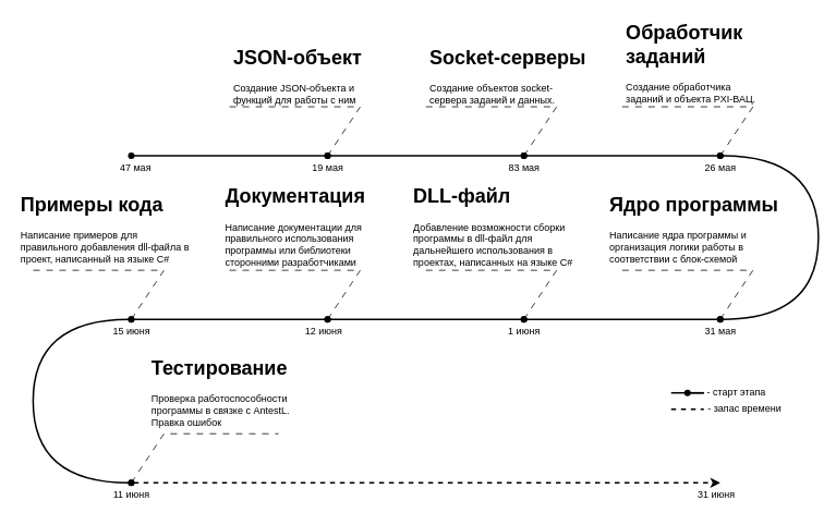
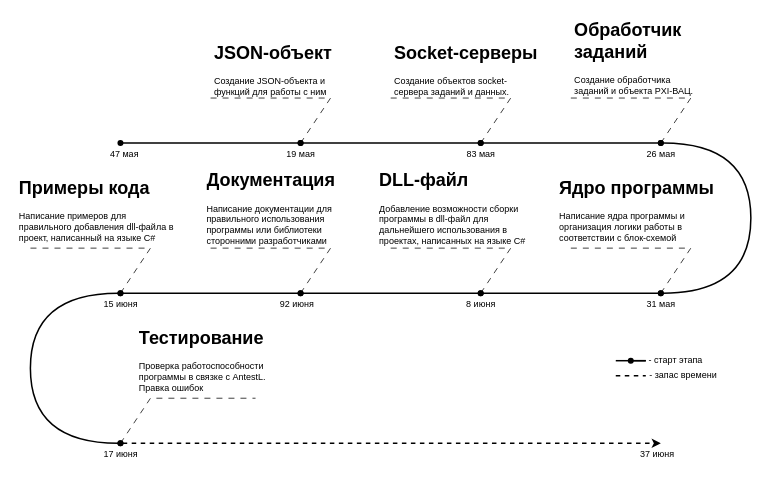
  <mxCell id="0" />
  <mxCell id="1" parent="0" />
  <mxCell id="2" value="&lt;h1&gt;JSON-объект&lt;/h1&gt;&lt;p&gt;Создание JSON-объекта и функций для работы с ним&lt;/p&gt;" style="text;html=1;strokeColor=none;fillColor=none;spacing=5;spacingTop=-20;whiteSpace=wrap;overflow=hidden;rounded=0;" vertex="1" parent="1"><mxGeometry x="280" y="50" width="170" height="80" as="geometry" /></mxCell>
  <mxCell id="3" value="&lt;h1&gt;Socket-серверы&lt;/h1&gt;&lt;p&gt;Создание объектов socket-сервера заданий и данных.&amp;nbsp;&lt;/p&gt;" style="text;html=1;strokeColor=none;fillColor=none;spacing=5;spacingTop=-20;whiteSpace=wrap;overflow=hidden;rounded=0;" vertex="1" parent="1"><mxGeometry x="520" y="50" width="200" height="80" as="geometry" /></mxCell>
  <mxCell id="4" value="&lt;h1&gt;Обработчик заданий&lt;/h1&gt;&lt;p&gt;Создание обработчика заданий и объекта PXI-ВАЦ.&amp;nbsp;&lt;/p&gt;" style="text;html=1;strokeColor=none;fillColor=none;spacing=5;spacingTop=-20;whiteSpace=wrap;overflow=hidden;rounded=0;" vertex="1" parent="1"><mxGeometry x="760" y="20" width="170" height="110" as="geometry" /></mxCell>
  <mxCell id="5" value="&lt;h1&gt;Ядро программы&lt;/h1&gt;&lt;p&gt;Написание ядра программы и организация логики работы в соответствии с блок-схемой&lt;/p&gt;" style="text;html=1;strokeColor=none;fillColor=none;spacing=5;spacingTop=-20;whiteSpace=wrap;overflow=hidden;rounded=0;" vertex="1" parent="1"><mxGeometry x="740" y="230" width="220" height="100" as="geometry" /></mxCell>
  <mxCell id="6" value="&lt;h1&gt;DLL-файл&lt;/h1&gt;&lt;p&gt;Добавление возможности сборки программы в dll-файл для дальнейшего использования в проектах, написанных на языке C#&lt;/p&gt;" style="text;html=1;strokeColor=none;fillColor=none;spacing=5;spacingTop=-20;whiteSpace=wrap;overflow=hidden;rounded=0;" vertex="1" parent="1"><mxGeometry x="500" y="220" width="210" height="110" as="geometry" /></mxCell>
  <mxCell id="7" value="&lt;h1&gt;Документация&lt;/h1&gt;&lt;p&gt;Написание документации для правильного использования программы или библиотеки сторонними разработчиками&lt;/p&gt;" style="text;html=1;strokeColor=none;fillColor=none;spacing=5;spacingTop=-20;whiteSpace=wrap;overflow=hidden;rounded=0;" vertex="1" parent="1"><mxGeometry x="270" y="220" width="190" height="110" as="geometry" /></mxCell>
  <mxCell id="8" value="&lt;h1&gt;Примеры кода&lt;/h1&gt;&lt;p&gt;Написание примеров для правильного добавления dll-файла в проект, написанный на языке C#&lt;/p&gt;" style="text;html=1;strokeColor=none;fillColor=none;spacing=5;spacingTop=-20;whiteSpace=wrap;overflow=hidden;rounded=0;" vertex="1" parent="1"><mxGeometry x="20" y="230" width="220" height="100" as="geometry" /></mxCell>
  <mxCell id="9" value="" style="endArrow=oval;html=1;rounded=0;startArrow=oval;startFill=1;endFill=1;strokeWidth=2;" edge="1" parent="1"><mxGeometry width="50" height="50" relative="1" as="geometry"><mxPoint x="160" y="190" as="sourcePoint" /><mxPoint x="400" y="190" as="targetPoint" /></mxGeometry></mxCell>
  <mxCell id="10" value="19 мая" style="text;html=1;align=center;verticalAlign=middle;resizable=0;points=[];autosize=1;strokeColor=none;fillColor=none;" vertex="1" parent="1"><mxGeometry x="370" y="190" width="60" height="30" as="geometry" /></mxCell>
  <mxCell id="11" value="" style="endArrow=none;html=1;rounded=0;dashed=1;dashPattern=8 8;" edge="1" parent="1"><mxGeometry width="50" height="50" relative="1" as="geometry"><mxPoint x="400" y="190" as="sourcePoint" /><mxPoint x="280" y="130" as="targetPoint" /><Array as="points"><mxPoint x="440" y="130" /></Array></mxGeometry></mxCell>
  <mxCell id="12" value="83 мая" style="text;html=1;align=center;verticalAlign=middle;resizable=0;points=[];autosize=1;strokeColor=none;fillColor=none;" vertex="1" parent="1"><mxGeometry x="610" y="190" width="60" height="30" as="geometry" /></mxCell>
  <mxCell id="13" value="" style="endArrow=oval;html=1;rounded=0;startArrow=oval;startFill=1;endFill=1;strokeWidth=2;" edge="1" parent="1"><mxGeometry width="50" height="50" relative="1" as="geometry"><mxPoint x="400" y="190" as="sourcePoint" /><mxPoint x="640" y="190" as="targetPoint" /></mxGeometry></mxCell>
  <mxCell id="14" value="26 мая" style="text;html=1;align=center;verticalAlign=middle;resizable=0;points=[];autosize=1;strokeColor=none;fillColor=none;" vertex="1" parent="1"><mxGeometry x="850" y="190" width="60" height="30" as="geometry" /></mxCell>
  <mxCell id="15" value="" style="endArrow=none;html=1;rounded=0;dashed=1;dashPattern=8 8;" edge="1" parent="1"><mxGeometry width="50" height="50" relative="1" as="geometry"><mxPoint x="640" y="190" as="sourcePoint" /><mxPoint x="520" y="130" as="targetPoint" /><Array as="points"><mxPoint x="680" y="130" /></Array></mxGeometry></mxCell>
  <mxCell id="16" value="" style="endArrow=oval;html=1;rounded=0;startArrow=oval;startFill=1;endFill=1;strokeWidth=2;" edge="1" parent="1"><mxGeometry width="50" height="50" relative="1" as="geometry"><mxPoint x="640" y="190" as="sourcePoint" /><mxPoint x="880" y="190" as="targetPoint" /></mxGeometry></mxCell>
  <mxCell id="17" value="" style="endArrow=none;html=1;rounded=0;dashed=1;dashPattern=8 8;" edge="1" parent="1"><mxGeometry width="50" height="50" relative="1" as="geometry"><mxPoint x="880" y="190" as="sourcePoint" /><mxPoint x="760" y="130" as="targetPoint" /><Array as="points"><mxPoint x="920" y="130" /></Array></mxGeometry></mxCell>
  <mxCell id="18" value="31 мая" style="text;html=1;align=center;verticalAlign=middle;resizable=0;points=[];autosize=1;strokeColor=none;fillColor=none;" vertex="1" parent="1"><mxGeometry x="850" y="390" width="60" height="30" as="geometry" /></mxCell>
  <mxCell id="19" value="" style="curved=1;endArrow=oval;html=1;rounded=0;endFill=1;startArrow=oval;startFill=1;strokeWidth=2;" edge="1" parent="1"><mxGeometry width="50" height="50" relative="1" as="geometry"><mxPoint x="880" y="390" as="sourcePoint" /><mxPoint x="880" y="190" as="targetPoint" /><Array as="points"><mxPoint x="1000" y="390" /><mxPoint x="1000" y="190" /></Array></mxGeometry></mxCell>
  <mxCell id="20" value="" style="endArrow=oval;html=1;rounded=0;startArrow=oval;startFill=1;endFill=1;strokeWidth=2;" edge="1" parent="1"><mxGeometry width="50" height="50" relative="1" as="geometry"><mxPoint x="640" y="390" as="sourcePoint" /><mxPoint x="880" y="390" as="targetPoint" /></mxGeometry></mxCell>
  <mxCell id="21" value="" style="endArrow=none;html=1;rounded=0;dashed=1;dashPattern=8 8;" edge="1" parent="1"><mxGeometry width="50" height="50" relative="1" as="geometry"><mxPoint x="880" y="390" as="sourcePoint" /><mxPoint x="760" y="330" as="targetPoint" /><Array as="points"><mxPoint x="920" y="330" /></Array></mxGeometry></mxCell>
  <mxCell id="22" value="" style="endArrow=oval;html=1;rounded=0;startArrow=oval;startFill=1;endFill=1;strokeWidth=2;" edge="1" parent="1"><mxGeometry width="50" height="50" relative="1" as="geometry"><mxPoint x="400" y="390" as="sourcePoint" /><mxPoint x="640" y="390" as="targetPoint" /></mxGeometry></mxCell>
  <mxCell id="23" value="" style="endArrow=none;html=1;rounded=0;dashed=1;dashPattern=8 8;" edge="1" parent="1"><mxGeometry width="50" height="50" relative="1" as="geometry"><mxPoint x="640" y="390" as="sourcePoint" /><mxPoint x="520" y="330" as="targetPoint" /><Array as="points"><mxPoint x="680" y="330" /></Array></mxGeometry></mxCell>
  <mxCell id="24" value="" style="endArrow=none;html=1;rounded=0;dashed=1;dashPattern=8 8;" edge="1" parent="1"><mxGeometry width="50" height="50" relative="1" as="geometry"><mxPoint x="400" y="390" as="sourcePoint" /><mxPoint x="280" y="330" as="targetPoint" /><Array as="points"><mxPoint x="440" y="330" /></Array></mxGeometry></mxCell>
  <mxCell id="25" value="" style="endArrow=oval;html=1;rounded=0;startArrow=oval;startFill=1;endFill=1;strokeWidth=2;" edge="1" parent="1"><mxGeometry width="50" height="50" relative="1" as="geometry"><mxPoint x="160" y="390" as="sourcePoint" /><mxPoint x="400" y="390" as="targetPoint" /></mxGeometry></mxCell>
  <mxCell id="26" value="" style="curved=1;endArrow=oval;html=1;rounded=0;endFill=1;startArrow=oval;startFill=1;strokeWidth=2;" edge="1" parent="1"><mxGeometry width="50" height="50" relative="1" as="geometry"><mxPoint x="160" y="590" as="sourcePoint" /><mxPoint x="160" y="390" as="targetPoint" /><Array as="points"><mxPoint x="40" y="590" /><mxPoint x="40" y="390" /></Array></mxGeometry></mxCell>
  <mxCell id="27" value="" style="endArrow=none;html=1;rounded=0;dashed=1;dashPattern=8 8;" edge="1" parent="1"><mxGeometry width="50" height="50" relative="1" as="geometry"><mxPoint x="160" y="390" as="sourcePoint" /><mxPoint x="40" y="330" as="targetPoint" /><Array as="points"><mxPoint y="330" x="200" /></Array></mxGeometry></mxCell>
  <mxCell id="28" value="" style="endArrow=none;html=1;rounded=0;dashed=1;dashPattern=8 8;" edge="1" parent="1"><mxGeometry width="50" height="50" relative="1" as="geometry"><mxPoint x="160" y="590" as="sourcePoint" /><mxPoint x="340" y="530" as="targetPoint" /><Array as="points"><mxPoint y="530" x="200" /></Array></mxGeometry></mxCell>
  <mxCell id="29" value="&lt;h1&gt;Тестирование&lt;/h1&gt;&lt;p&gt;Проверка работоспособности программы в связке с AntestL. Правка ошибок&lt;/p&gt;" style="text;html=1;strokeColor=none;fillColor=none;spacing=5;spacingTop=-20;whiteSpace=wrap;overflow=hidden;rounded=0;" vertex="1" parent="1"><mxGeometry x="180" y="430" width="220" height="100" as="geometry" /></mxCell>
- <mxCell id="30" value="1 июня" style="text;html=1;align=center;verticalAlign=middle;resizable=0;points=[];autosize=1;strokeColor=none;fillColor=none;" vertex="1" parent="1"><mxGeometry x="610" y="390" width="60" height="30" as="geometry" /></mxCell>
+ <mxCell id="30" value="8 июня" style="text;html=1;align=center;verticalAlign=middle;resizable=0;points=[];autosize=1;strokeColor=none;fillColor=none;" vertex="1" parent="1"><mxGeometry x="610" y="390" width="60" height="30" as="geometry" /></mxCell>
  <mxCell id="31" value="" style="endArrow=classic;html=1;rounded=0;startArrow=oval;startFill=1;endFill=1;strokeWidth=2;dashed=1;" edge="1" parent="1"><mxGeometry width="50" height="50" relative="1" as="geometry"><mxPoint x="160" y="590" as="sourcePoint" /><mxPoint x="880" y="590" as="targetPoint" /></mxGeometry></mxCell>
- <mxCell id="32" value="12 июня" style="text;html=1;align=center;verticalAlign=middle;resizable=0;points=[];autosize=1;strokeColor=none;fillColor=none;" vertex="1" parent="1"><mxGeometry x="360" y="390" width="70" height="30" as="geometry" /></mxCell>
+ <mxCell id="32" value="92 июня" style="text;html=1;align=center;verticalAlign=middle;resizable=0;points=[];autosize=1;strokeColor=none;fillColor=none;" vertex="1" parent="1"><mxGeometry x="360" y="390" width="70" height="30" as="geometry" /></mxCell>
  <mxCell id="33" value="15 июня" style="text;html=1;align=center;verticalAlign=middle;resizable=0;points=[];autosize=1;strokeColor=none;fillColor=none;" vertex="1" parent="1"><mxGeometry x="125" y="390" width="70" height="30" as="geometry" /></mxCell>
- <mxCell id="34" value="11 июня" style="text;html=1;align=center;verticalAlign=middle;resizable=0;points=[];autosize=1;strokeColor=none;fillColor=none;" vertex="1" parent="1"><mxGeometry x="125" y="590" width="70" height="30" as="geometry" /></mxCell>
- <mxCell id="35" value="31 июня" style="text;html=1;align=center;verticalAlign=middle;resizable=0;points=[];autosize=1;strokeColor=none;fillColor=none;" vertex="1" parent="1"><mxGeometry x="840" y="590" width="70" height="30" as="geometry" /></mxCell>
+ <mxCell id="34" value="17 июня" style="text;html=1;align=center;verticalAlign=middle;resizable=0;points=[];autosize=1;strokeColor=none;fillColor=none;" vertex="1" parent="1"><mxGeometry x="125" y="590" width="70" height="30" as="geometry" /></mxCell>
+ <mxCell id="35" value="37 июня" style="text;html=1;align=center;verticalAlign=middle;resizable=0;points=[];autosize=1;strokeColor=none;fillColor=none;" vertex="1" parent="1"><mxGeometry x="840" y="590" width="70" height="30" as="geometry" /></mxCell>
  <mxCell id="36" value="47 мая" style="text;html=1;align=center;verticalAlign=middle;resizable=0;points=[];autosize=1;strokeColor=none;fillColor=none;" vertex="1" parent="1"><mxGeometry x="135" y="190" width="60" height="30" as="geometry" /></mxCell>
  <mxCell id="37" value="" style="endArrow=none;html=1;rounded=0;strokeWidth=2;" edge="1" parent="1"><mxGeometry width="50" height="50" relative="1" as="geometry"><mxPoint x="820" y="480" as="sourcePoint" /><mxPoint x="860" y="480" as="targetPoint" /></mxGeometry></mxCell>
  <mxCell id="38" value="" style="endArrow=none;html=1;rounded=0;strokeWidth=2;startArrow=oval;startFill=1;" edge="1" parent="1"><mxGeometry width="50" height="50" relative="1" as="geometry"><mxPoint x="840" y="480" as="sourcePoint" /><mxPoint x="860" y="480" as="targetPoint" /></mxGeometry></mxCell>
  <mxCell id="39" value="- старт этапа" style="text;html=1;strokeColor=none;fillColor=none;align=center;verticalAlign=middle;whiteSpace=wrap;rounded=0;" vertex="1" parent="1"><mxGeometry x="860" y="470" width="80" height="20" as="geometry" /></mxCell>
  <mxCell id="40" value="" style="endArrow=none;dashed=1;html=1;rounded=0;strokeWidth=2;" edge="1" parent="1"><mxGeometry width="50" height="50" relative="1" as="geometry"><mxPoint x="820" y="500" as="sourcePoint" /><mxPoint x="860" y="500" as="targetPoint" /></mxGeometry></mxCell>
  <mxCell id="41" value="- запас времени" style="text;html=1;strokeColor=none;fillColor=none;align=center;verticalAlign=middle;whiteSpace=wrap;rounded=0;" vertex="1" parent="1"><mxGeometry x="860" y="490" width="100" height="20" as="geometry" /></mxCell>
